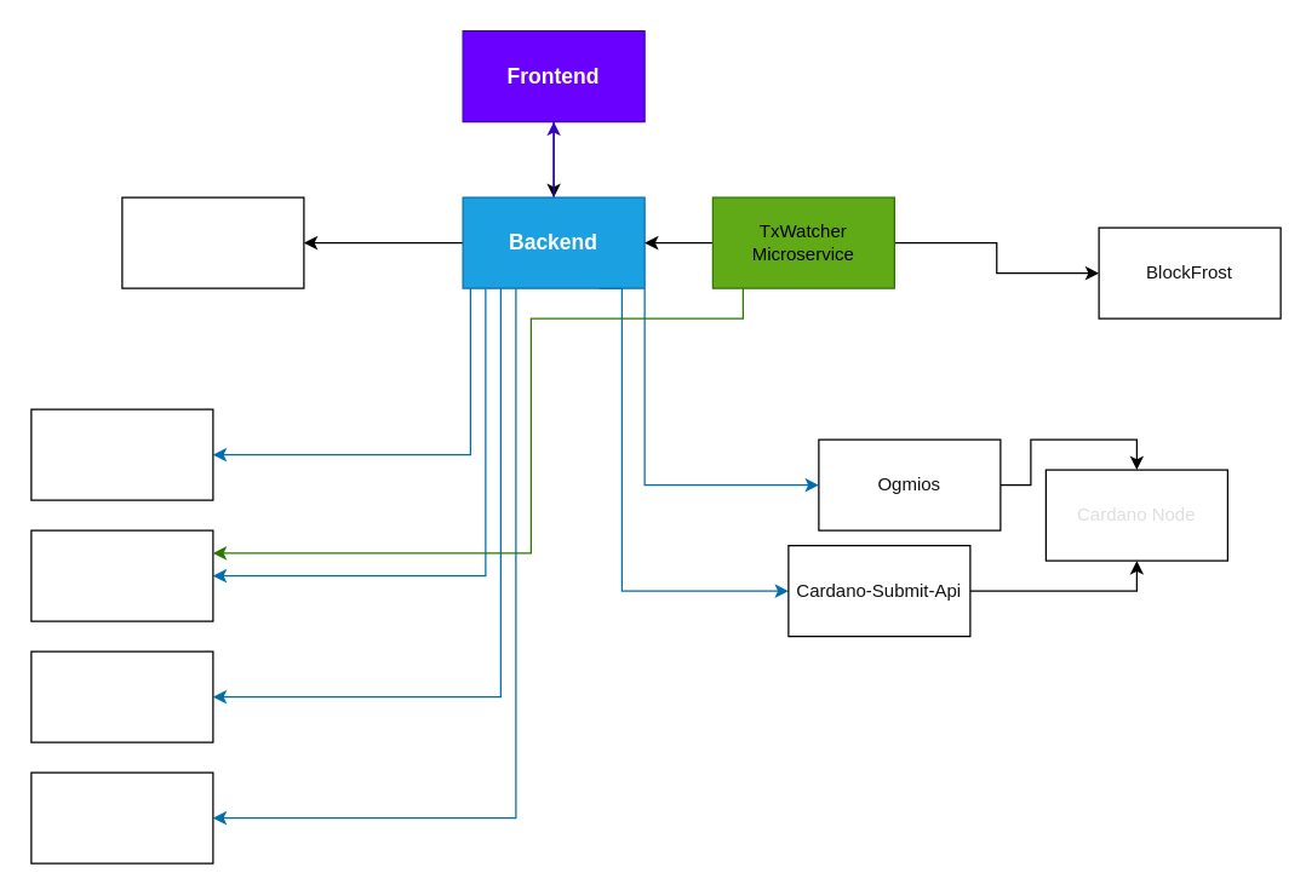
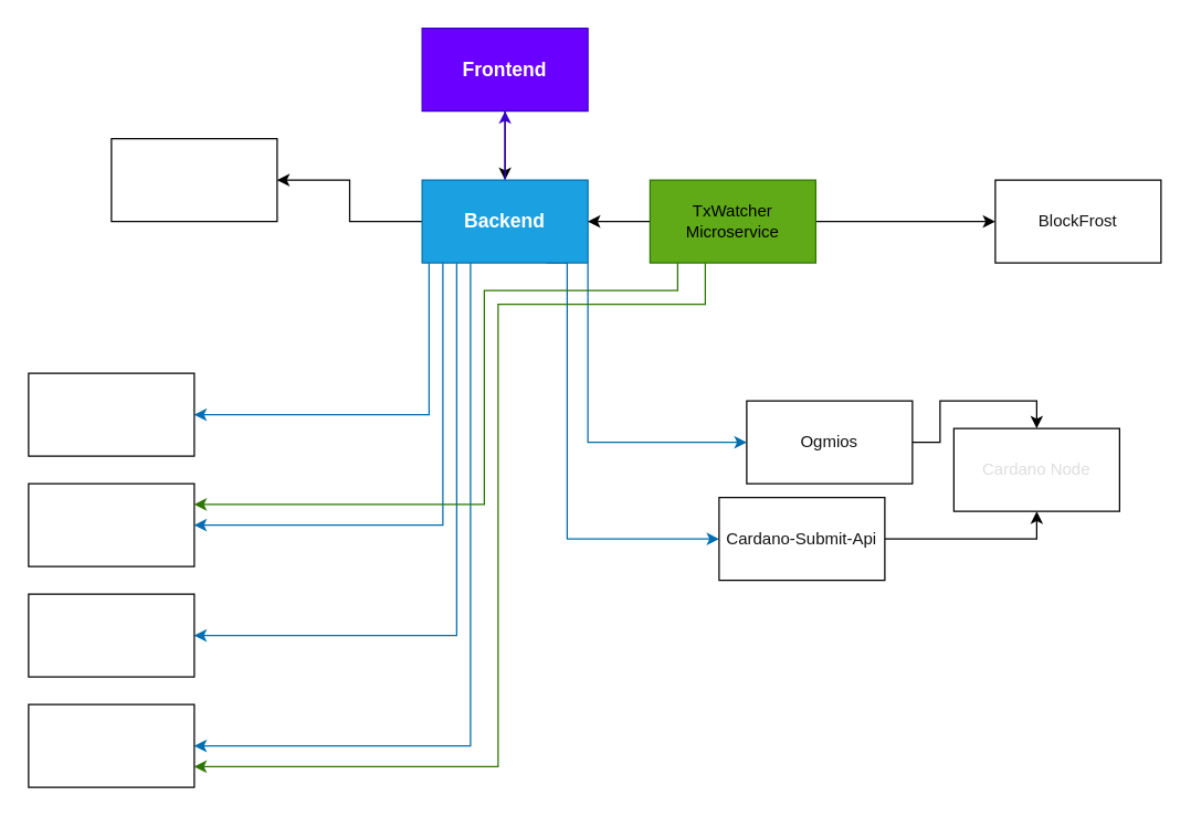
  <mxCell id="0" />
  <mxCell id="1" parent="0" />
  <mxCell id="2" style="edgeStyle=orthogonalEdgeStyle;rounded=0;orthogonalLoop=1;jettySize=auto;html=1;" parent="1" source="3" target="12" edge="1"><mxGeometry relative="1" as="geometry" /></mxCell>
  <mxCell id="3" value="&lt;h3&gt;Frontend&lt;/h3&gt;" style="rounded=0;whiteSpace=wrap;html=1;fillColor=#6a00ff;fontColor=#ffffff;strokeColor=#3700CC;" parent="1" vertex="1"><mxGeometry x="305" y="20" width="120" height="60" as="geometry" /></mxCell>
  <mxCell id="4" value="" style="edgeStyle=orthogonalEdgeStyle;rounded=0;orthogonalLoop=1;jettySize=auto;html=1;" parent="1" source="12" target="14" edge="1"><mxGeometry relative="1" as="geometry" /></mxCell>
  <mxCell id="5" style="edgeStyle=orthogonalEdgeStyle;rounded=0;orthogonalLoop=1;jettySize=auto;html=1;fillColor=#6a00ff;strokeColor=#3700CC;" parent="1" source="12" target="3" edge="1"><mxGeometry relative="1" as="geometry" /></mxCell>
  <mxCell id="6" style="edgeStyle=orthogonalEdgeStyle;rounded=0;orthogonalLoop=1;jettySize=auto;html=1;entryX=1;entryY=0.5;entryDx=0;entryDy=0;fillColor=#1ba1e2;strokeColor=#006EAF;" edge="1" parent="1" source="12" target="23"><mxGeometry relative="1" as="geometry"><Array as="points"><mxPoint x="310" y="300" /></Array></mxGeometry></mxCell>
  <mxCell id="7" style="edgeStyle=orthogonalEdgeStyle;rounded=0;orthogonalLoop=1;jettySize=auto;html=1;entryX=1;entryY=0.5;entryDx=0;entryDy=0;fillColor=#1ba1e2;strokeColor=#006EAF;" edge="1" parent="1" source="12" target="13"><mxGeometry relative="1" as="geometry"><Array as="points"><mxPoint x="320" y="380" /></Array></mxGeometry></mxCell>
  <mxCell id="8" style="edgeStyle=orthogonalEdgeStyle;rounded=0;orthogonalLoop=1;jettySize=auto;html=1;entryX=1;entryY=0.5;entryDx=0;entryDy=0;fillColor=#1ba1e2;strokeColor=#006EAF;" edge="1" parent="1" source="12" target="21"><mxGeometry relative="1" as="geometry"><Array as="points"><mxPoint x="330" y="460" /></Array></mxGeometry></mxCell>
  <mxCell id="9" style="edgeStyle=orthogonalEdgeStyle;rounded=0;orthogonalLoop=1;jettySize=auto;html=1;entryX=1;entryY=0.5;entryDx=0;entryDy=0;fillColor=#1ba1e2;strokeColor=#006EAF;" edge="1" parent="1" source="12" target="20"><mxGeometry relative="1" as="geometry"><Array as="points"><mxPoint x="340" y="540" /></Array></mxGeometry></mxCell>
  <mxCell id="10" style="edgeStyle=orthogonalEdgeStyle;rounded=0;orthogonalLoop=1;jettySize=auto;html=1;exitX=1;exitY=1;exitDx=0;exitDy=0;entryX=0;entryY=0.5;entryDx=0;entryDy=0;fillColor=#1ba1e2;strokeColor=#006EAF;" edge="1" parent="1" source="12" target="26"><mxGeometry relative="1" as="geometry" /></mxCell>
  <mxCell id="11" style="edgeStyle=orthogonalEdgeStyle;rounded=0;orthogonalLoop=1;jettySize=auto;html=1;exitX=0.75;exitY=1;exitDx=0;exitDy=0;entryX=0;entryY=0.5;entryDx=0;entryDy=0;fillColor=#1ba1e2;strokeColor=#006EAF;" edge="1" parent="1" source="12" target="28"><mxGeometry relative="1" as="geometry"><Array as="points"><mxPoint x="410" y="190" /><mxPoint x="410" y="390" /></Array></mxGeometry></mxCell>
  <mxCell id="12" value="&lt;h3&gt;&lt;span style=&quot;font-family: Helvetica; font-style: normal; font-variant-ligatures: normal; font-variant-caps: normal; letter-spacing: normal; orphans: 2; text-align: center; text-indent: 0px; text-transform: none; widows: 2; word-spacing: 0px; -webkit-text-stroke-width: 0px; white-space: normal; text-decoration-thickness: initial; text-decoration-style: initial; text-decoration-color: initial; float: none; display: inline !important;&quot;&gt;&lt;font style=&quot;color: light-dark(rgb(255, 255, 255), rgb(255, 255, 255)); font-size: 14px;&quot;&gt;Backend&lt;/font&gt;&lt;/span&gt;&lt;/h3&gt;" style="rounded=0;whiteSpace=wrap;html=1;fillColor=#1ba1e2;fontColor=#ffffff;strokeColor=#006EAF;" parent="1" vertex="1"><mxGeometry x="305" y="130" width="120" height="60" as="geometry" /></mxCell>
  <mxCell id="13" value="&lt;span style=&quot;font-family: Helvetica; font-size: 12px; font-style: normal; font-variant-ligatures: normal; font-variant-caps: normal; font-weight: 400; letter-spacing: normal; orphans: 2; text-align: center; text-indent: 0px; text-transform: none; widows: 2; word-spacing: 0px; -webkit-text-stroke-width: 0px; white-space: normal; text-decoration-thickness: initial; text-decoration-style: initial; text-decoration-color: initial; float: none; display: inline !important;&quot;&gt;&lt;font style=&quot;color: light-dark(rgb(255, 255, 255), rgb(255, 255, 255));&quot;&gt;REDIS&lt;/font&gt;&lt;/span&gt;" style="rounded=0;whiteSpace=wrap;html=1;" parent="1" vertex="1"><mxGeometry x="20" y="350" width="120" height="60" as="geometry" /></mxCell>
- <mxCell id="14" value="&lt;span style=&quot;font-family: Helvetica; font-size: 12px; font-style: normal; font-variant-ligatures: normal; font-variant-caps: normal; font-weight: 400; letter-spacing: normal; orphans: 2; text-align: center; text-indent: 0px; text-transform: none; widows: 2; word-spacing: 0px; -webkit-text-stroke-width: 0px; white-space: normal; text-decoration-thickness: initial; text-decoration-style: initial; text-decoration-color: initial; float: none; background-color: light-dark(#ffffff, var(--ge-dark-color, #121212)); display: inline !important;&quot;&gt;&lt;font style=&quot;color: light-dark(rgb(255, 255, 255), rgb(255, 255, 255));&quot;&gt;Authorization&lt;/font&gt;&lt;/span&gt;&lt;div&gt;&lt;span style=&quot;font-family: Helvetica; font-size: 12px; font-style: normal; font-variant-ligatures: normal; font-variant-caps: normal; font-weight: 400; letter-spacing: normal; orphans: 2; text-align: center; text-indent: 0px; text-transform: none; widows: 2; word-spacing: 0px; -webkit-text-stroke-width: 0px; white-space: normal; text-decoration-thickness: initial; text-decoration-style: initial; text-decoration-color: initial; float: none; background-color: light-dark(#ffffff, var(--ge-dark-color, #121212)); display: inline !important;&quot;&gt;&lt;font style=&quot;color: light-dark(rgb(255, 255, 255), rgb(255, 255, 255));&quot;&gt;Microservice&lt;/font&gt;&lt;/span&gt;&lt;/div&gt;" style="rounded=0;whiteSpace=wrap;html=1;" parent="1" vertex="1"><mxGeometry x="80" y="130" width="120" height="60" as="geometry" /></mxCell>
+ <mxCell id="14" value="&lt;span style=&quot;font-family: Helvetica; font-size: 12px; font-style: normal; font-variant-ligatures: normal; font-variant-caps: normal; font-weight: 400; letter-spacing: normal; orphans: 2; text-align: center; text-indent: 0px; text-transform: none; widows: 2; word-spacing: 0px; -webkit-text-stroke-width: 0px; white-space: normal; text-decoration-thickness: initial; text-decoration-style: initial; text-decoration-color: initial; float: none; background-color: light-dark(#ffffff, var(--ge-dark-color, #121212)); display: inline !important;&quot;&gt;&lt;font style=&quot;color: light-dark(rgb(255, 255, 255), rgb(255, 255, 255));&quot;&gt;Authorization&lt;/font&gt;&lt;/span&gt;&lt;div&gt;&lt;span style=&quot;font-family: Helvetica; font-size: 12px; font-style: normal; font-variant-ligatures: normal; font-variant-caps: normal; font-weight: 400; letter-spacing: normal; orphans: 2; text-align: center; text-indent: 0px; text-transform: none; widows: 2; word-spacing: 0px; -webkit-text-stroke-width: 0px; white-space: normal; text-decoration-thickness: initial; text-decoration-style: initial; text-decoration-color: initial; float: none; background-color: light-dark(#ffffff, var(--ge-dark-color, #121212)); display: inline !important;&quot;&gt;&lt;font style=&quot;color: light-dark(rgb(255, 255, 255), rgb(255, 255, 255));&quot;&gt;Microservice&lt;/font&gt;&lt;/span&gt;&lt;/div&gt;" style="rounded=0;whiteSpace=wrap;html=1;" parent="1" vertex="1"><mxGeometry x="80" y="100" width="120" height="60" as="geometry" /></mxCell>
+ <mxCell id="15" style="edgeStyle=orthogonalEdgeStyle;rounded=0;orthogonalLoop=1;jettySize=auto;html=1;entryX=1;entryY=0.75;entryDx=0;entryDy=0;fillColor=#60a917;strokeColor=#2D7600;" edge="1" parent="1" source="19" target="20"><mxGeometry relative="1" as="geometry"><Array as="points"><mxPoint x="510" y="220" /><mxPoint x="360" y="220" /><mxPoint x="360" y="555" /></Array></mxGeometry></mxCell>
  <mxCell id="16" style="edgeStyle=orthogonalEdgeStyle;rounded=0;orthogonalLoop=1;jettySize=auto;html=1;entryX=1;entryY=0.5;entryDx=0;entryDy=0;" edge="1" parent="1" source="19" target="12"><mxGeometry relative="1" as="geometry" /></mxCell>
  <mxCell id="17" style="edgeStyle=orthogonalEdgeStyle;rounded=0;orthogonalLoop=1;jettySize=auto;html=1;entryX=1;entryY=0.25;entryDx=0;entryDy=0;fillColor=#60a917;strokeColor=#2D7600;" edge="1" parent="1" source="19" target="13"><mxGeometry relative="1" as="geometry"><Array as="points"><mxPoint x="490" y="210" /><mxPoint x="350" y="210" /><mxPoint x="350" y="365" /></Array></mxGeometry></mxCell>
  <mxCell id="18" style="edgeStyle=orthogonalEdgeStyle;rounded=0;orthogonalLoop=1;jettySize=auto;html=1;" edge="1" parent="1" source="19" target="22"><mxGeometry relative="1" as="geometry" /></mxCell>
  <mxCell id="19" value="&lt;span&gt;&lt;font style=&quot;color: light-dark(rgb(0, 0, 0), rgb(255, 255, 255));&quot;&gt;TxWatcher Microservice&lt;/font&gt;&lt;/span&gt;" style="rounded=0;whiteSpace=wrap;html=1;fillColor=#60a917;fontColor=#ffffff;strokeColor=#2D7600;" parent="1" vertex="1"><mxGeometry x="470" y="130" width="120" height="60" as="geometry" /></mxCell>
  <mxCell id="20" value="&lt;span style=&quot;font-family: Helvetica; font-size: 12px; font-style: normal; font-variant-ligatures: normal; font-variant-caps: normal; font-weight: 400; letter-spacing: normal; orphans: 2; text-align: center; text-indent: 0px; text-transform: none; widows: 2; word-spacing: 0px; -webkit-text-stroke-width: 0px; white-space: normal; text-decoration-thickness: initial; text-decoration-style: initial; text-decoration-color: initial; float: none; display: inline !important;&quot;&gt;&lt;font style=&quot;color: light-dark(rgb(255, 255, 255), rgb(255, 255, 255));&quot;&gt;PostgresSQL&lt;/font&gt;&lt;/span&gt;" style="rounded=0;whiteSpace=wrap;html=1;" parent="1" vertex="1"><mxGeometry x="20" y="510" width="120" height="60" as="geometry" /></mxCell>
  <mxCell id="21" value="&lt;font style=&quot;color: light-dark(rgb(255, 255, 255), rgb(255, 255, 255));&quot;&gt;&lt;span&gt;MongoDB&lt;/span&gt;&lt;/font&gt;" style="rounded=0;whiteSpace=wrap;html=1;" parent="1" vertex="1"><mxGeometry x="20" y="430" width="120" height="60" as="geometry" /></mxCell>
- <mxCell id="22" value="&lt;font color=&quot;#121212&quot;&gt;&lt;span&gt;BlockFrost&lt;/span&gt;&lt;/font&gt;" style="rounded=0;whiteSpace=wrap;html=1;" parent="1" vertex="1"><mxGeometry x="725" y="150" width="120" height="60" as="geometry" /></mxCell>
+ <mxCell id="22" value="&lt;font color=&quot;#121212&quot;&gt;&lt;span&gt;BlockFrost&lt;/span&gt;&lt;/font&gt;" style="rounded=0;whiteSpace=wrap;html=1;" parent="1" vertex="1"><mxGeometry x="720" y="130" width="120" height="60" as="geometry" /></mxCell>
  <mxCell id="23" value="&lt;span style=&quot;font-family: Helvetica; font-size: 12px; font-style: normal; font-variant-ligatures: normal; font-variant-caps: normal; font-weight: 400; letter-spacing: normal; orphans: 2; text-align: center; text-indent: 0px; text-transform: none; widows: 2; word-spacing: 0px; -webkit-text-stroke-width: 0px; white-space: normal; text-decoration-thickness: initial; text-decoration-style: initial; text-decoration-color: initial; float: none; display: inline !important;&quot;&gt;&lt;font style=&quot;color: light-dark(rgb(255, 255, 255), rgb(255, 255, 255));&quot;&gt;AWS S9&lt;/font&gt;&lt;/span&gt;" style="rounded=0;whiteSpace=wrap;html=1;" parent="1" vertex="1"><mxGeometry x="20" y="270" width="120" height="60" as="geometry" /></mxCell>
  <mxCell id="24" value="&lt;font style=&quot;color: light-dark(rgb(222, 222, 222), rgb(255, 255, 255));&quot;&gt;Cardano Node&lt;/font&gt;" style="rounded=0;whiteSpace=wrap;html=1;" vertex="1" parent="1"><mxGeometry x="690" y="310" width="120" height="60" as="geometry" /></mxCell>
  <mxCell id="25" style="edgeStyle=orthogonalEdgeStyle;rounded=0;orthogonalLoop=1;jettySize=auto;html=1;entryX=0.5;entryY=0;entryDx=0;entryDy=0;" edge="1" parent="1" source="26" target="24"><mxGeometry relative="1" as="geometry" /></mxCell>
  <mxCell id="26" value="&lt;font color=&quot;#121212&quot;&gt;&lt;span&gt;Ogmios&lt;/span&gt;&lt;/font&gt;" style="rounded=0;whiteSpace=wrap;html=1;" vertex="1" parent="1"><mxGeometry x="540" y="290" width="120" height="60" as="geometry" /></mxCell>
  <mxCell id="27" style="edgeStyle=orthogonalEdgeStyle;rounded=0;orthogonalLoop=1;jettySize=auto;html=1;entryX=0.5;entryY=1;entryDx=0;entryDy=0;" edge="1" parent="1" source="28" target="24"><mxGeometry relative="1" as="geometry" /></mxCell>
  <mxCell id="28" value="&lt;font color=&quot;#121212&quot;&gt;&lt;span&gt;Cardano-Submit-Api&lt;/span&gt;&lt;/font&gt;" style="rounded=0;whiteSpace=wrap;html=1;" vertex="1" parent="1"><mxGeometry x="520" y="360" width="120" height="60" as="geometry" /></mxCell>
